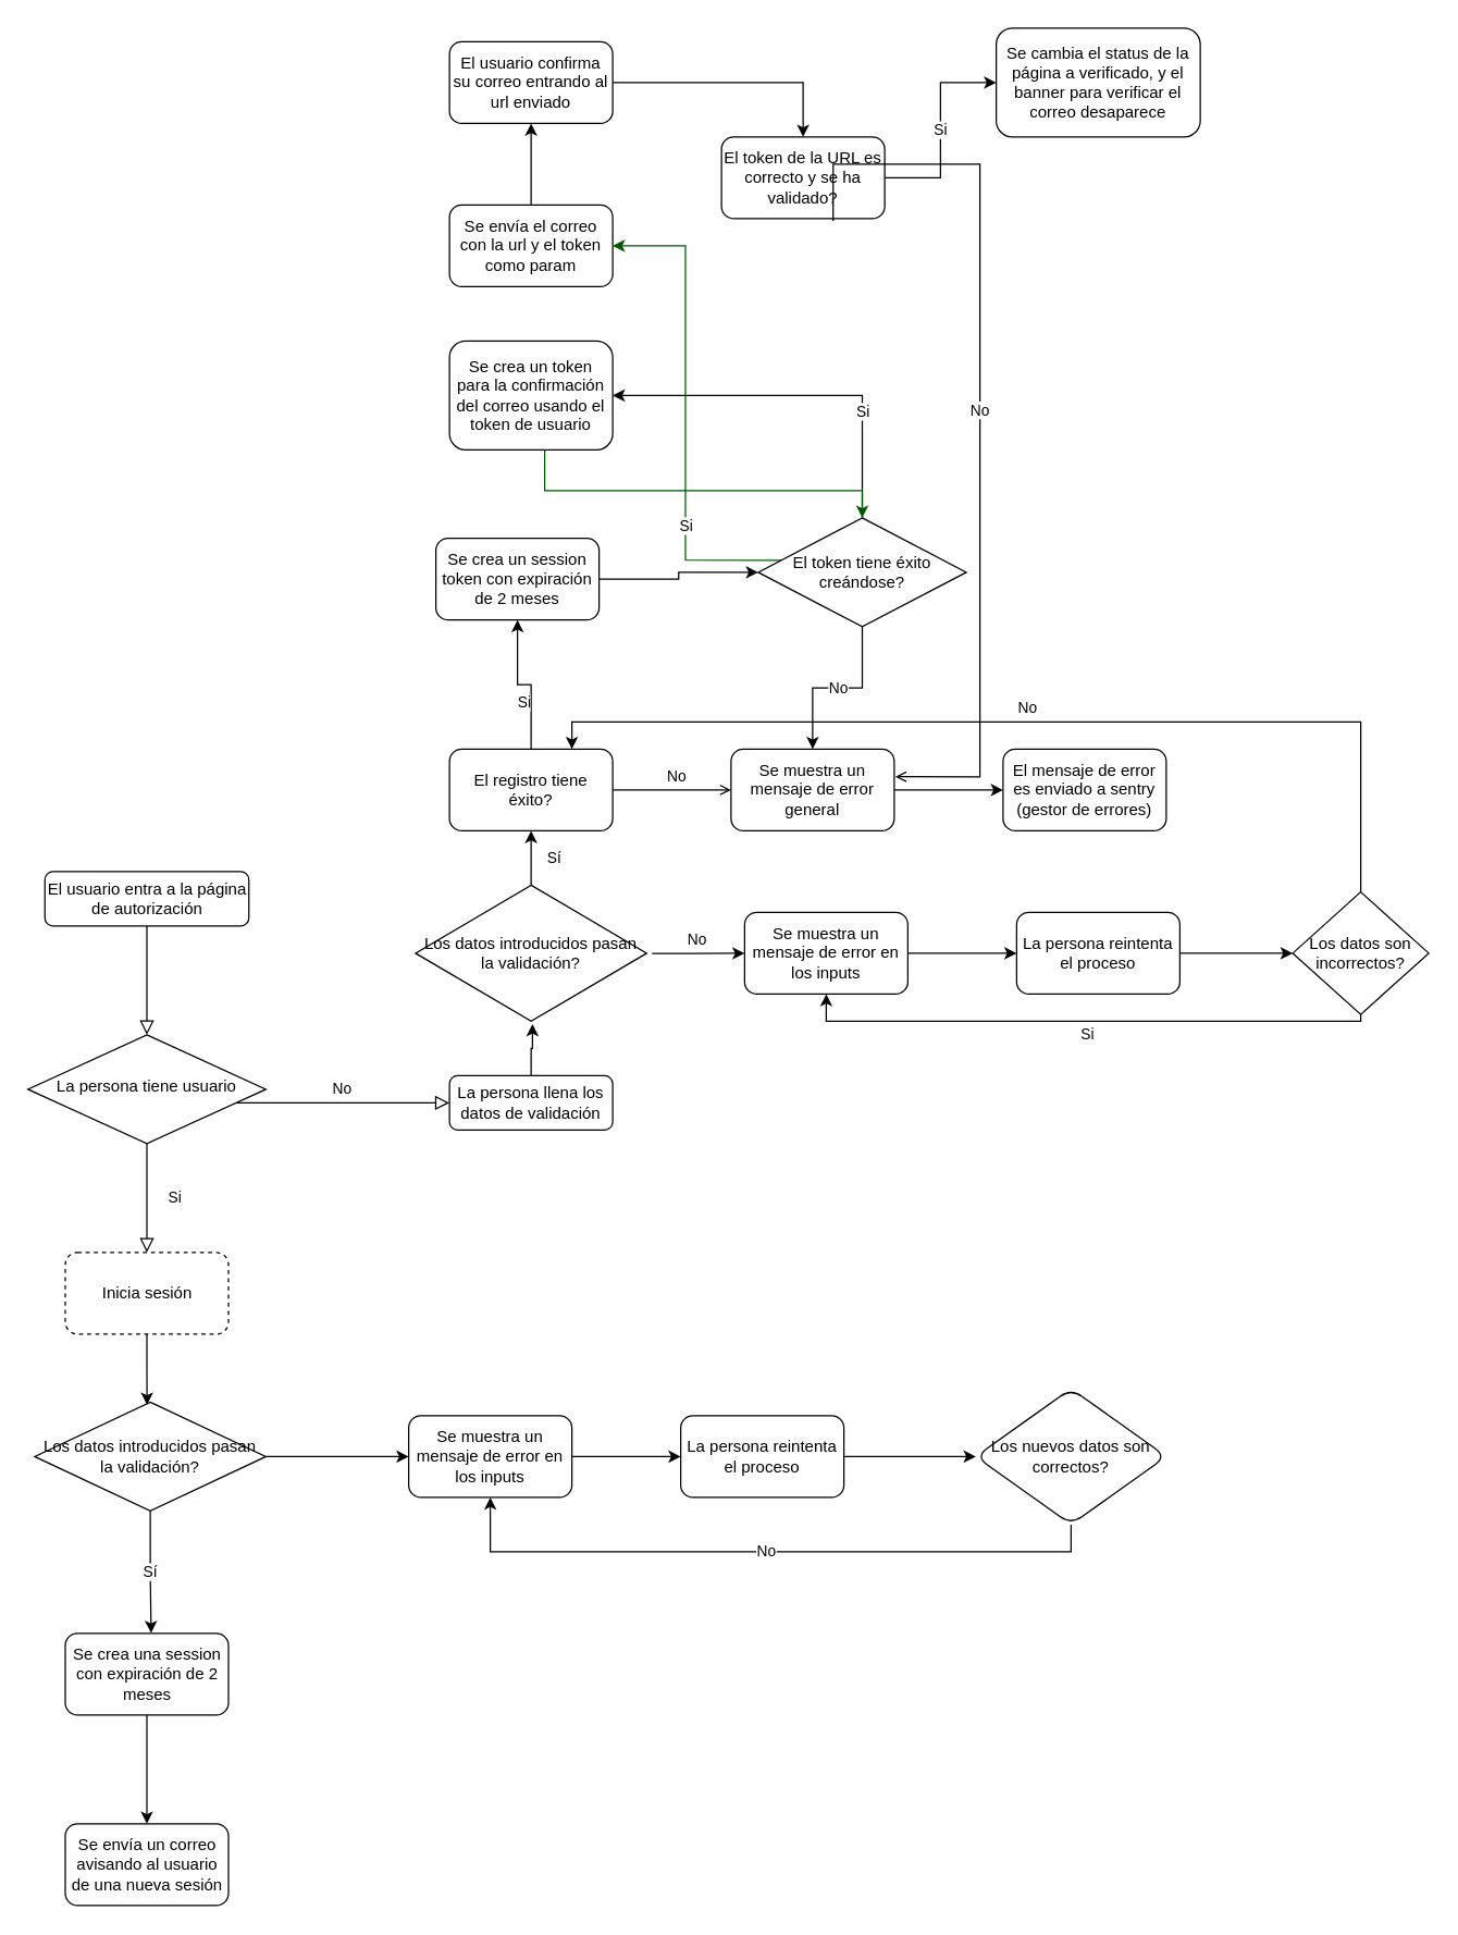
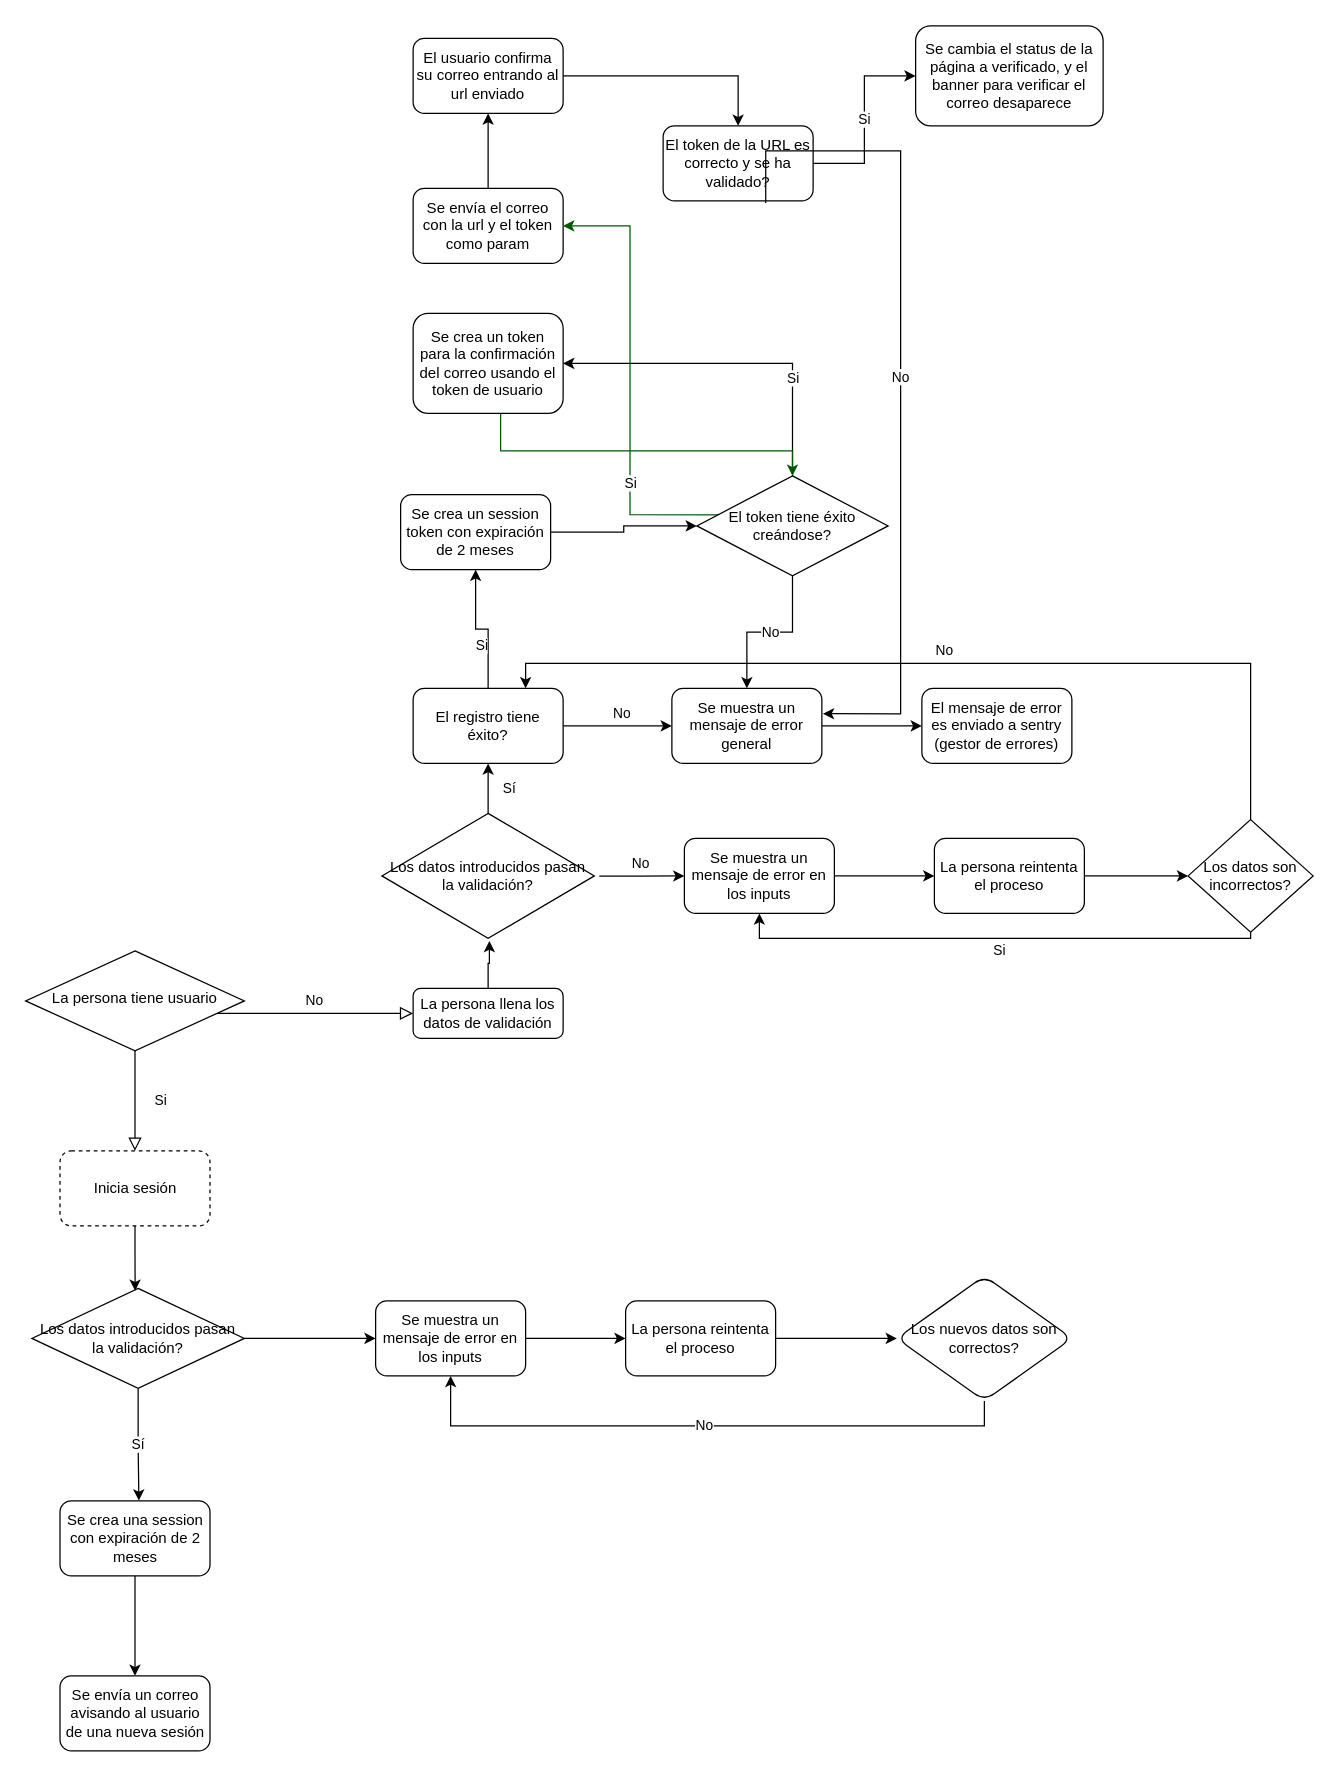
  <mxCell id="0" />
  <mxCell id="1" parent="0" />
- <mxCell id="2" value="" style="rounded=0;html=1;jettySize=auto;orthogonalLoop=1;fontSize=11;endArrow=block;endFill=0;endSize=8;strokeWidth=1;shadow=0;labelBackgroundColor=none;edgeStyle=orthogonalEdgeStyle;" parent="1" source="3" target="6" edge="1"><mxGeometry relative="1" as="geometry" /></mxCell>
- <mxCell id="3" value="El usuario entra a la página de autorización" style="rounded=1;whiteSpace=wrap;html=1;fontSize=12;glass=0;strokeWidth=1;shadow=0;" parent="1" vertex="1"><mxGeometry x="32.5" y="640" width="150" height="40" as="geometry" /></mxCell>
  <mxCell id="4" value="Si" style="rounded=0;html=1;jettySize=auto;orthogonalLoop=1;fontSize=11;endArrow=block;endFill=0;endSize=8;strokeWidth=1;shadow=0;labelBackgroundColor=none;edgeStyle=orthogonalEdgeStyle;entryX=0.5;entryY=0;entryDx=0;entryDy=0;" parent="1" source="6" target="41" edge="1"><mxGeometry y="20" relative="1" as="geometry"><mxPoint as="offset" /><mxPoint x="107.5" y="900" as="targetPoint" /></mxGeometry></mxCell>
  <mxCell id="5" value="No" style="edgeStyle=orthogonalEdgeStyle;rounded=0;html=1;jettySize=auto;orthogonalLoop=1;fontSize=11;endArrow=block;endFill=0;endSize=8;strokeWidth=1;shadow=0;labelBackgroundColor=none;" parent="1" source="6" target="8" edge="1"><mxGeometry y="10" relative="1" as="geometry"><mxPoint as="offset" /><Array as="points"><mxPoint x="210" y="810" /><mxPoint x="210" y="810" /></Array></mxGeometry></mxCell>
  <mxCell id="6" value="La persona tiene usuario" style="rhombus;whiteSpace=wrap;html=1;shadow=0;fontFamily=Helvetica;fontSize=12;align=center;strokeWidth=1;spacing=6;spacingTop=-4;" parent="1" vertex="1"><mxGeometry x="20" y="760" width="175" height="80" as="geometry" /></mxCell>
  <mxCell id="7" value="" style="edgeStyle=orthogonalEdgeStyle;rounded=0;orthogonalLoop=1;jettySize=auto;html=1;entryX=0.506;entryY=1.021;entryDx=0;entryDy=0;entryPerimeter=0;" edge="1" parent="1" source="8" target="38"><mxGeometry relative="1" as="geometry"><mxPoint x="390" y="730" as="targetPoint" /></mxGeometry></mxCell>
  <mxCell id="8" value="La persona llena los datos de validación" style="rounded=1;whiteSpace=wrap;html=1;fontSize=12;glass=0;strokeWidth=1;shadow=0;" parent="1" vertex="1"><mxGeometry x="330" y="790" width="120" height="40" as="geometry" /></mxCell>
  <mxCell id="9" value="No" style="edgeStyle=orthogonalEdgeStyle;rounded=0;orthogonalLoop=1;jettySize=auto;html=1;exitX=1.023;exitY=0.502;exitDx=0;exitDy=0;exitPerimeter=0;" edge="1" parent="1" source="38" target="12"><mxGeometry x="-0.031" y="10" relative="1" as="geometry"><mxPoint x="450" y="700" as="sourcePoint" /><mxPoint as="offset" /></mxGeometry></mxCell>
  <mxCell id="10" value="Sí" style="edgeStyle=orthogonalEdgeStyle;rounded=0;orthogonalLoop=1;jettySize=auto;html=1;" edge="1" parent="1" source="38" target="15"><mxGeometry y="-17" relative="1" as="geometry"><mxPoint x="390" y="670" as="sourcePoint" /><mxPoint as="offset" /></mxGeometry></mxCell>
  <mxCell id="11" value="" style="edgeStyle=orthogonalEdgeStyle;rounded=0;orthogonalLoop=1;jettySize=auto;html=1;" edge="1" parent="1" source="12" target="21"><mxGeometry relative="1" as="geometry" /></mxCell>
  <mxCell id="12" value="Se muestra un mensaje de error en los inputs" style="whiteSpace=wrap;html=1;rounded=1;glass=0;strokeWidth=1;shadow=0;" vertex="1" parent="1"><mxGeometry x="547" y="670" width="120" height="60" as="geometry" /></mxCell>
  <mxCell id="13" value="Si" style="edgeStyle=orthogonalEdgeStyle;rounded=0;orthogonalLoop=1;jettySize=auto;html=1;" edge="1" parent="1" source="15" target="17"><mxGeometry y="13" relative="1" as="geometry"><mxPoint as="offset" /></mxGeometry></mxCell>
- <mxCell id="14" value="No" style="edgeStyle=orthogonalEdgeStyle;rounded=0;orthogonalLoop=1;jettySize=auto;html=1;endArrow=open;" edge="1" parent="1" source="15" target="19"><mxGeometry x="0.081" y="10" relative="1" as="geometry"><mxPoint as="offset" /></mxGeometry></mxCell>
+ <mxCell id="14" value="No" style="edgeStyle=orthogonalEdgeStyle;rounded=0;orthogonalLoop=1;jettySize=auto;html=1;" edge="1" parent="1" source="15" target="19"><mxGeometry x="0.081" y="10" relative="1" as="geometry"><mxPoint as="offset" /></mxGeometry></mxCell>
  <mxCell id="15" value="El registro tiene éxito?" style="whiteSpace=wrap;html=1;rounded=1;glass=0;strokeWidth=1;shadow=0;" vertex="1" parent="1"><mxGeometry x="330" y="550" width="120" height="60" as="geometry" /></mxCell>
  <mxCell id="16" value="" style="edgeStyle=orthogonalEdgeStyle;rounded=0;orthogonalLoop=1;jettySize=auto;html=1;entryX=0;entryY=0.5;entryDx=0;entryDy=0;" edge="1" parent="1" source="17" target="40"><mxGeometry relative="1" as="geometry"><mxPoint x="530" y="420" as="targetPoint" /></mxGeometry></mxCell>
  <mxCell id="17" value="Se crea un session token con expiración de 2 meses" style="whiteSpace=wrap;html=1;rounded=1;glass=0;strokeWidth=1;shadow=0;" vertex="1" parent="1"><mxGeometry x="320" y="395" width="120" height="60" as="geometry" /></mxCell>
  <mxCell id="18" value="" style="edgeStyle=orthogonalEdgeStyle;rounded=0;orthogonalLoop=1;jettySize=auto;html=1;" edge="1" parent="1" source="19" target="24"><mxGeometry relative="1" as="geometry" /></mxCell>
  <mxCell id="19" value="Se muestra un mensaje de error general" style="whiteSpace=wrap;html=1;rounded=1;glass=0;strokeWidth=1;shadow=0;" vertex="1" parent="1"><mxGeometry x="537" y="550" width="120" height="60" as="geometry" /></mxCell>
  <mxCell id="20" value="" style="edgeStyle=orthogonalEdgeStyle;rounded=0;orthogonalLoop=1;jettySize=auto;html=1;entryX=0;entryY=0.5;entryDx=0;entryDy=0;" edge="1" parent="1" target="39"><mxGeometry relative="1" as="geometry"><mxPoint x="867" y="702.512" as="sourcePoint" /><mxPoint x="950" y="707.49" as="targetPoint" /><Array as="points"><mxPoint x="867" y="700" /></Array></mxGeometry></mxCell>
  <mxCell id="21" value="La persona reintenta el proceso" style="whiteSpace=wrap;html=1;rounded=1;glass=0;strokeWidth=1;shadow=0;" vertex="1" parent="1"><mxGeometry x="747" y="670" width="120" height="60" as="geometry" /></mxCell>
  <mxCell id="22" value="Si" style="edgeStyle=orthogonalEdgeStyle;rounded=0;orthogonalLoop=1;jettySize=auto;html=1;entryX=0.5;entryY=1;entryDx=0;entryDy=0;exitX=0.5;exitY=1;exitDx=0;exitDy=0;" edge="1" parent="1" source="39" target="12"><mxGeometry x="-0.014" y="10" relative="1" as="geometry"><mxPoint x="1007" y="730" as="sourcePoint" /><Array as="points"><mxPoint x="607" y="750" /></Array><mxPoint as="offset" /></mxGeometry></mxCell>
  <mxCell id="23" value="No" style="edgeStyle=orthogonalEdgeStyle;rounded=0;orthogonalLoop=1;jettySize=auto;html=1;exitX=0.5;exitY=0;exitDx=0;exitDy=0;entryX=0.75;entryY=0;entryDx=0;entryDy=0;" edge="1" parent="1" source="39" target="15"><mxGeometry x="0.022" y="-10" relative="1" as="geometry"><mxPoint x="1007" y="670" as="sourcePoint" /><mxPoint as="offset" /></mxGeometry></mxCell>
  <mxCell id="24" value="El mensaje de error es enviado a sentry (gestor de errores)" style="whiteSpace=wrap;html=1;rounded=1;glass=0;strokeWidth=1;shadow=0;" vertex="1" parent="1"><mxGeometry x="737" y="550" width="120" height="60" as="geometry" /></mxCell>
  <mxCell id="25" value="Se crea un token para la confirmación del correo usando el token de usuario" style="whiteSpace=wrap;html=1;rounded=1;glass=0;strokeWidth=1;shadow=0;" vertex="1" parent="1"><mxGeometry x="330" y="250" width="120" height="80" as="geometry" /></mxCell>
  <mxCell id="26" value="" style="edgeStyle=orthogonalEdgeStyle;rounded=0;orthogonalLoop=1;jettySize=auto;html=1;" edge="1" parent="1" source="27" target="29"><mxGeometry relative="1" as="geometry" /></mxCell>
  <mxCell id="27" value="Se envía el correo con la url y el token como param" style="whiteSpace=wrap;html=1;rounded=1;glass=0;strokeWidth=1;shadow=0;" vertex="1" parent="1"><mxGeometry x="330" y="150" width="120" height="60" as="geometry" /></mxCell>
  <mxCell id="28" value="" style="edgeStyle=orthogonalEdgeStyle;rounded=0;orthogonalLoop=1;jettySize=auto;html=1;" edge="1" parent="1" source="29" target="34"><mxGeometry relative="1" as="geometry" /></mxCell>
  <mxCell id="29" value="El usuario confirma su correo entrando al url enviado" style="whiteSpace=wrap;html=1;rounded=1;glass=0;strokeWidth=1;shadow=0;" vertex="1" parent="1"><mxGeometry x="330" y="30" width="120" height="60" as="geometry" /></mxCell>
  <mxCell id="30" value="Si" style="edgeStyle=orthogonalEdgeStyle;rounded=0;orthogonalLoop=1;jettySize=auto;html=1;entryX=1;entryY=0.5;entryDx=0;entryDy=0;exitX=0.5;exitY=0;exitDx=0;exitDy=0;" edge="1" parent="1" source="40" target="25"><mxGeometry x="-0.429" relative="1" as="geometry"><mxPoint x="590" y="390" as="sourcePoint" /><Array as="points"><mxPoint x="634" y="290" /></Array><mxPoint as="offset" /></mxGeometry></mxCell>
  <mxCell id="31" value="Si" style="edgeStyle=orthogonalEdgeStyle;rounded=0;orthogonalLoop=1;jettySize=auto;html=1;exitX=0.115;exitY=0.389;exitDx=0;exitDy=0;entryX=1;entryY=0.5;entryDx=0;entryDy=0;fillColor=#008a00;strokeColor=#005700;exitPerimeter=0;" edge="1" parent="1" source="40" target="27"><mxGeometry x="-0.458" relative="1" as="geometry"><mxPoint x="650" y="420" as="sourcePoint" /><mxPoint as="offset" /></mxGeometry></mxCell>
  <mxCell id="32" value="No" style="edgeStyle=orthogonalEdgeStyle;rounded=0;orthogonalLoop=1;jettySize=auto;html=1;entryX=0.5;entryY=0;entryDx=0;entryDy=0;exitX=0.5;exitY=1;exitDx=0;exitDy=0;" edge="1" parent="1" source="40" target="19"><mxGeometry relative="1" as="geometry"><mxPoint x="590.04" y="450" as="sourcePoint" /><Array as="points" /></mxGeometry></mxCell>
  <mxCell id="33" value="Si" style="edgeStyle=orthogonalEdgeStyle;rounded=0;orthogonalLoop=1;jettySize=auto;html=1;" edge="1" parent="1" source="34" target="35"><mxGeometry relative="1" as="geometry" /></mxCell>
  <mxCell id="34" value="El token de la URL es correcto y se ha validado?" style="whiteSpace=wrap;html=1;rounded=1;glass=0;strokeWidth=1;shadow=0;" vertex="1" parent="1"><mxGeometry x="530" y="100" width="120" height="60" as="geometry" /></mxCell>
  <mxCell id="35" value="Se cambia el status de la página a verificado, y el banner para verificar el correo desaparece" style="whiteSpace=wrap;html=1;rounded=1;glass=0;strokeWidth=1;shadow=0;" vertex="1" parent="1"><mxGeometry x="732" y="20" width="150" height="80" as="geometry" /></mxCell>
  <mxCell id="36" style="edgeStyle=orthogonalEdgeStyle;rounded=0;orthogonalLoop=1;jettySize=auto;html=1;exitX=0.5;exitY=1;exitDx=0;exitDy=0;entryX=0.5;entryY=0;entryDx=0;entryDy=0;fillColor=#008a00;strokeColor=#005700;" edge="1" parent="1" target="40"><mxGeometry relative="1" as="geometry"><mxPoint x="400" y="330" as="sourcePoint" /><mxPoint x="616.113" y="392" as="targetPoint" /><Array as="points"><mxPoint x="400" y="360" /><mxPoint x="633" y="360" /></Array></mxGeometry></mxCell>
- <mxCell id="37" value="No" style="edgeStyle=orthogonalEdgeStyle;rounded=0;orthogonalLoop=1;jettySize=auto;html=1;entryX=1.007;entryY=0.338;entryDx=0;entryDy=0;entryPerimeter=0;exitX=0.684;exitY=1.028;exitDx=0;exitDy=0;exitPerimeter=0;endArrow=open;" edge="1" parent="1" source="34" target="19"><mxGeometry relative="1" as="geometry"><mxPoint x="630" y="90" as="sourcePoint" /><Array as="points"><mxPoint x="612" y="120" /><mxPoint x="720" y="120" /><mxPoint x="720" y="570" /></Array></mxGeometry></mxCell>
+ <mxCell id="37" value="No" style="edgeStyle=orthogonalEdgeStyle;rounded=0;orthogonalLoop=1;jettySize=auto;html=1;entryX=1.007;entryY=0.338;entryDx=0;entryDy=0;entryPerimeter=0;exitX=0.684;exitY=1.028;exitDx=0;exitDy=0;exitPerimeter=0;" edge="1" parent="1" source="34" target="19"><mxGeometry relative="1" as="geometry"><mxPoint x="630" y="90" as="sourcePoint" /><Array as="points"><mxPoint x="612" y="120" /><mxPoint x="720" y="120" /><mxPoint x="720" y="570" /></Array></mxGeometry></mxCell>
  <mxCell id="38" value="Los datos introducidos pasan la validación?" style="rhombus;whiteSpace=wrap;html=1;" vertex="1" parent="1"><mxGeometry x="305" y="650" width="170" height="100" as="geometry" /></mxCell>
  <mxCell id="39" value="Los datos son incorrectos?" style="rhombus;whiteSpace=wrap;html=1;" vertex="1" parent="1"><mxGeometry x="950" y="655" width="100" height="90" as="geometry" /></mxCell>
  <mxCell id="40" value="El token tiene éxito creándose?" style="rhombus;whiteSpace=wrap;html=1;" vertex="1" parent="1"><mxGeometry x="557" y="380" width="153" height="80" as="geometry" /></mxCell>
  <mxCell id="41" value="Inicia sesión" style="rounded=1;whiteSpace=wrap;html=1;dashed=1;" vertex="1" parent="1"><mxGeometry x="47.5" y="920" width="120" height="60" as="geometry" /></mxCell>
  <mxCell id="42" value="" style="edgeStyle=orthogonalEdgeStyle;rounded=0;orthogonalLoop=1;jettySize=auto;html=1;" edge="1" parent="1" source="43" target="46"><mxGeometry relative="1" as="geometry" /></mxCell>
  <mxCell id="43" value="Los datos introducidos pasan la validación?" style="rhombus;whiteSpace=wrap;html=1;" vertex="1" parent="1"><mxGeometry x="25" y="1030" width="170" height="80" as="geometry" /></mxCell>
  <mxCell id="44" style="edgeStyle=orthogonalEdgeStyle;rounded=0;orthogonalLoop=1;jettySize=auto;html=1;exitX=0.5;exitY=1;exitDx=0;exitDy=0;entryX=0.486;entryY=0.025;entryDx=0;entryDy=0;entryPerimeter=0;" edge="1" parent="1" source="41" target="43"><mxGeometry relative="1" as="geometry" /></mxCell>
  <mxCell id="45" value="" style="edgeStyle=orthogonalEdgeStyle;rounded=0;orthogonalLoop=1;jettySize=auto;html=1;" edge="1" parent="1" source="46" target="48"><mxGeometry relative="1" as="geometry" /></mxCell>
  <mxCell id="46" value="Se muestra un mensaje de error en los inputs" style="rounded=1;whiteSpace=wrap;html=1;" vertex="1" parent="1"><mxGeometry x="300" y="1040" width="120" height="60" as="geometry" /></mxCell>
  <mxCell id="47" value="" style="edgeStyle=orthogonalEdgeStyle;rounded=0;orthogonalLoop=1;jettySize=auto;html=1;" edge="1" parent="1" source="48" target="50"><mxGeometry relative="1" as="geometry" /></mxCell>
  <mxCell id="48" value="La persona reintenta el proceso" style="whiteSpace=wrap;html=1;rounded=1;" vertex="1" parent="1"><mxGeometry x="500" y="1040" width="120" height="60" as="geometry" /></mxCell>
  <mxCell id="49" value="No" style="edgeStyle=orthogonalEdgeStyle;rounded=0;orthogonalLoop=1;jettySize=auto;html=1;exitX=0.5;exitY=1;exitDx=0;exitDy=0;entryX=0.5;entryY=1;entryDx=0;entryDy=0;" edge="1" parent="1" source="50" target="46"><mxGeometry relative="1" as="geometry" /></mxCell>
  <mxCell id="50" value="Los nuevos datos son correctos?" style="rhombus;whiteSpace=wrap;html=1;rounded=1;" vertex="1" parent="1"><mxGeometry x="717" y="1020" width="140" height="100" as="geometry" /></mxCell>
  <mxCell id="51" value="" style="edgeStyle=orthogonalEdgeStyle;rounded=0;orthogonalLoop=1;jettySize=auto;html=1;" edge="1" parent="1" source="52" target="54"><mxGeometry relative="1" as="geometry" /></mxCell>
  <mxCell id="52" value="Se crea una session con expiración de 2 meses" style="rounded=1;whiteSpace=wrap;html=1;" vertex="1" parent="1"><mxGeometry x="47.5" y="1200" width="120" height="60" as="geometry" /></mxCell>
  <mxCell id="53" value="Sí" style="edgeStyle=orthogonalEdgeStyle;rounded=0;orthogonalLoop=1;jettySize=auto;html=1;exitX=0.5;exitY=1;exitDx=0;exitDy=0;entryX=0.526;entryY=-0.004;entryDx=0;entryDy=0;entryPerimeter=0;" edge="1" parent="1" source="43" target="52"><mxGeometry relative="1" as="geometry" /></mxCell>
  <mxCell id="54" value="Se envía un correo avisando al usuario de una nueva sesión" style="whiteSpace=wrap;html=1;rounded=1;" vertex="1" parent="1"><mxGeometry x="47.5" y="1340" width="120" height="60" as="geometry" /></mxCell>
